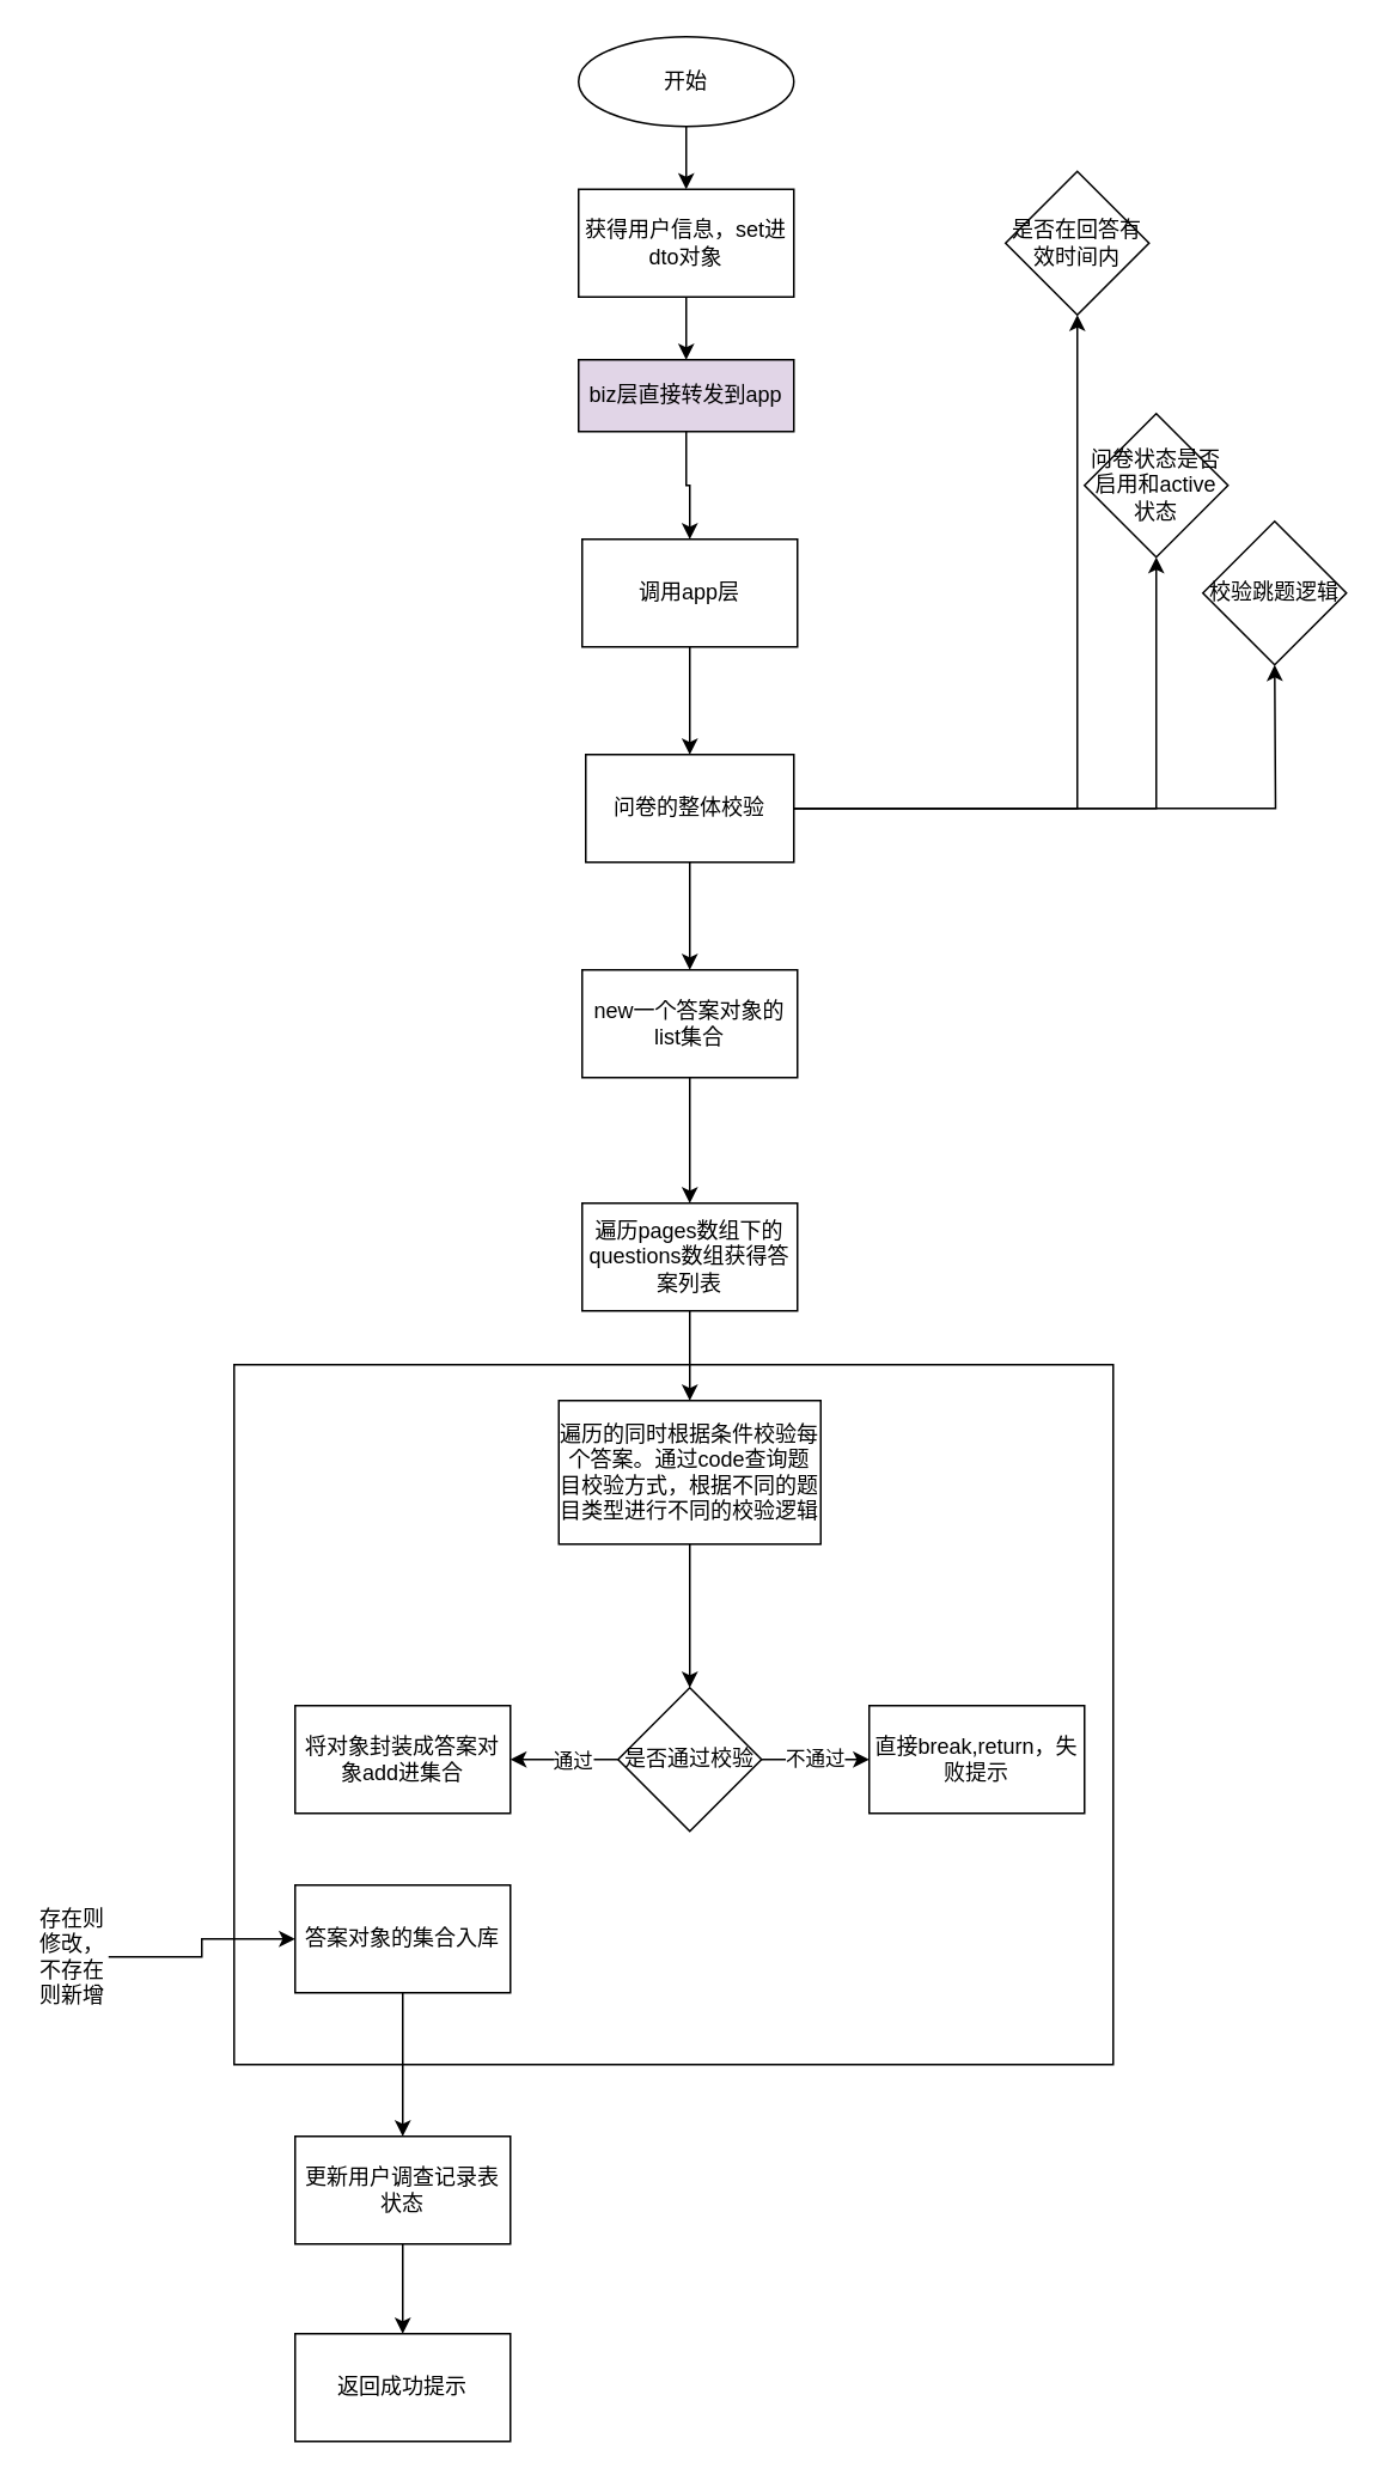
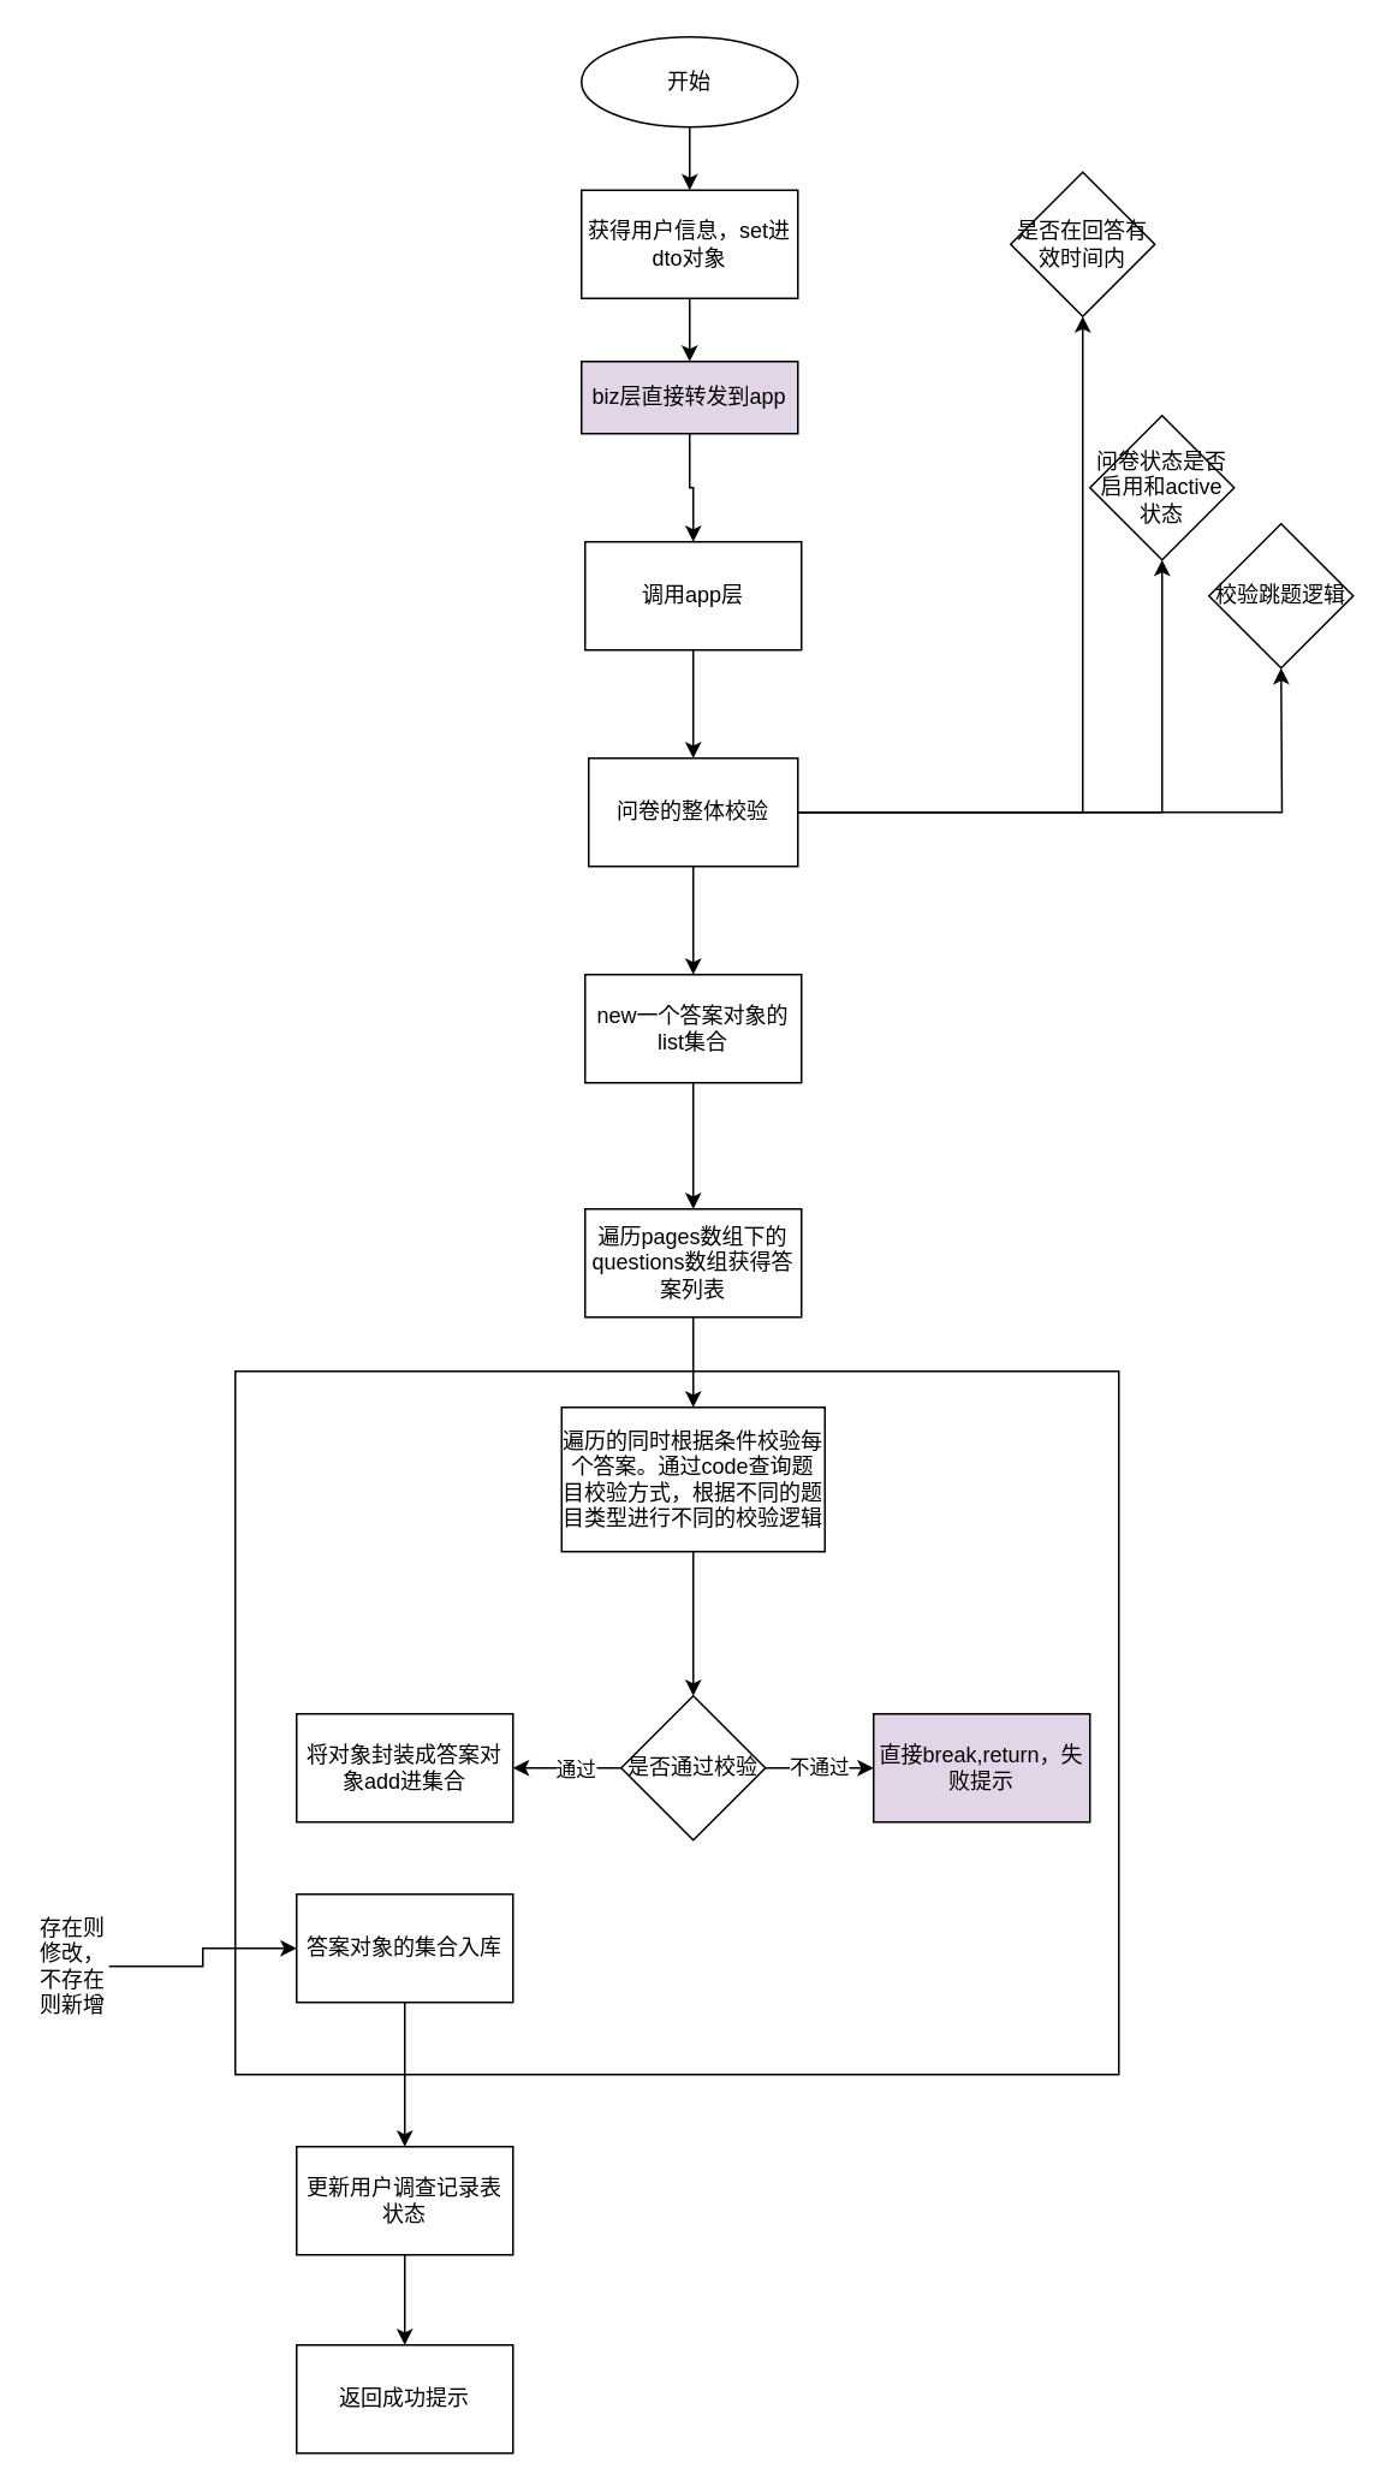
  <mxCell id="0" />
  <mxCell id="1" parent="0" />
  <mxCell id="2" value="" style="rounded=0;whiteSpace=wrap;html=1;" vertex="1" parent="1"><mxGeometry x="130" y="760" width="490" height="390" as="geometry" /></mxCell>
  <mxCell id="3" value="" style="edgeStyle=orthogonalEdgeStyle;rounded=0;orthogonalLoop=1;jettySize=auto;html=1;" edge="1" parent="1" source="4" target="35"><mxGeometry relative="1" as="geometry" /></mxCell>
  <mxCell id="4" value="开始" style="ellipse;whiteSpace=wrap;html=1;" vertex="1" parent="1"><mxGeometry x="322" y="20" width="120" height="50" as="geometry" /></mxCell>
  <mxCell id="5" value="" style="edgeStyle=orthogonalEdgeStyle;rounded=0;orthogonalLoop=1;jettySize=auto;html=1;" edge="1" parent="1" source="6" target="8"><mxGeometry relative="1" as="geometry" /></mxCell>
  <mxCell id="6" value="new一个答案对象的list集合" style="whiteSpace=wrap;html=1;" vertex="1" parent="1"><mxGeometry x="324" y="540" width="120" height="60" as="geometry" /></mxCell>
  <mxCell id="7" value="" style="edgeStyle=orthogonalEdgeStyle;rounded=0;orthogonalLoop=1;jettySize=auto;html=1;" edge="1" parent="1" source="8" target="21"><mxGeometry relative="1" as="geometry" /></mxCell>
  <mxCell id="8" value="遍历pages数组下的questions数组获得答案列表" style="whiteSpace=wrap;html=1;" vertex="1" parent="1"><mxGeometry x="324" y="670" width="120" height="60" as="geometry" /></mxCell>
  <mxCell id="9" value="" style="edgeStyle=orthogonalEdgeStyle;rounded=0;orthogonalLoop=1;jettySize=auto;html=1;" edge="1" parent="1" source="10" target="15"><mxGeometry relative="1" as="geometry" /></mxCell>
  <mxCell id="10" value="调用app层" style="whiteSpace=wrap;html=1;" vertex="1" parent="1"><mxGeometry x="324" y="300" width="120" height="60" as="geometry" /></mxCell>
  <mxCell id="11" style="edgeStyle=orthogonalEdgeStyle;rounded=0;orthogonalLoop=1;jettySize=auto;html=1;exitX=1;exitY=0.5;exitDx=0;exitDy=0;" edge="1" parent="1" source="15" target="16"><mxGeometry relative="1" as="geometry" /></mxCell>
  <mxCell id="12" value="" style="edgeStyle=orthogonalEdgeStyle;rounded=0;orthogonalLoop=1;jettySize=auto;html=1;" edge="1" parent="1" source="15" target="6"><mxGeometry relative="1" as="geometry" /></mxCell>
  <mxCell id="13" style="edgeStyle=orthogonalEdgeStyle;rounded=0;orthogonalLoop=1;jettySize=auto;html=1;entryX=0.5;entryY=1;entryDx=0;entryDy=0;" edge="1" parent="1" source="15" target="17"><mxGeometry relative="1" as="geometry" /></mxCell>
  <mxCell id="14" style="edgeStyle=orthogonalEdgeStyle;rounded=0;orthogonalLoop=1;jettySize=auto;html=1;" edge="1" parent="1" source="15"><mxGeometry relative="1" as="geometry"><mxPoint x="710" y="370" as="targetPoint" /></mxGeometry></mxCell>
  <mxCell id="15" value="问卷的整体校验" style="rounded=0;whiteSpace=wrap;html=1;" vertex="1" parent="1"><mxGeometry x="326" y="420" width="116" height="60" as="geometry" /></mxCell>
  <mxCell id="16" value="是否在回答有效时间内" style="rhombus;whiteSpace=wrap;html=1;rounded=0;" vertex="1" parent="1"><mxGeometry x="560" y="95" width="80" height="80" as="geometry" /></mxCell>
  <mxCell id="17" value="问卷状态是否启用和active状态" style="rhombus;whiteSpace=wrap;html=1;" vertex="1" parent="1"><mxGeometry x="604" y="230" width="80" height="80" as="geometry" /></mxCell>
  <mxCell id="18" style="edgeStyle=orthogonalEdgeStyle;rounded=0;orthogonalLoop=1;jettySize=auto;html=1;exitX=0.5;exitY=1;exitDx=0;exitDy=0;entryX=0.5;entryY=0;entryDx=0;entryDy=0;" edge="1" parent="1" source="19" target="10"><mxGeometry relative="1" as="geometry" /></mxCell>
  <mxCell id="19" value="biz层直接转发到app" style="rounded=0;whiteSpace=wrap;html=1;fillColor=#e1d5e7;" vertex="1" parent="1"><mxGeometry x="322" y="200" width="120" height="40" as="geometry" /></mxCell>
  <mxCell id="20" value="" style="edgeStyle=orthogonalEdgeStyle;rounded=0;orthogonalLoop=1;jettySize=auto;html=1;" edge="1" parent="1" source="21" target="25"><mxGeometry relative="1" as="geometry" /></mxCell>
  <mxCell id="21" value="遍历的同时根据条件校验每个答案。通过code查询题目校验方式，根据不同的题目类型进行不同的校验逻辑" style="whiteSpace=wrap;html=1;" vertex="1" parent="1"><mxGeometry x="311" y="780" width="146" height="80" as="geometry" /></mxCell>
  <mxCell id="22" value="" style="edgeStyle=orthogonalEdgeStyle;rounded=0;orthogonalLoop=1;jettySize=auto;html=1;" edge="1" parent="1" source="25" target="26"><mxGeometry relative="1" as="geometry" /></mxCell>
  <mxCell id="23" value="通过" style="edgeLabel;html=1;align=center;verticalAlign=middle;resizable=0;points=[];" vertex="1" connectable="0" parent="22"><mxGeometry x="-0.133" relative="1" as="geometry"><mxPoint as="offset" /></mxGeometry></mxCell>
  <mxCell id="24" value="不通过" style="edgeStyle=orthogonalEdgeStyle;rounded=0;orthogonalLoop=1;jettySize=auto;html=1;" edge="1" parent="1" source="25" target="27"><mxGeometry relative="1" as="geometry" /></mxCell>
  <mxCell id="25" value="是否通过校验" style="rhombus;whiteSpace=wrap;html=1;" vertex="1" parent="1"><mxGeometry x="344" y="940" width="80" height="80" as="geometry" /></mxCell>
  <mxCell id="26" value="将对象封装成答案对象add进集合" style="whiteSpace=wrap;html=1;" vertex="1" parent="1"><mxGeometry x="164" y="950" width="120" height="60" as="geometry" /></mxCell>
- <mxCell id="27" value="直接break,return，失败提示" style="whiteSpace=wrap;html=1;" vertex="1" parent="1"><mxGeometry x="484" y="950" width="120" height="60" as="geometry" /></mxCell>
+ <mxCell id="27" value="直接break,return，失败提示" style="whiteSpace=wrap;html=1;fillColor=#e1d5e7;" vertex="1" parent="1"><mxGeometry x="484" y="950" width="120" height="60" as="geometry" /></mxCell>
  <mxCell id="28" value="校验跳题逻辑" style="rhombus;whiteSpace=wrap;html=1;" vertex="1" parent="1"><mxGeometry x="670" y="290" width="80" height="80" as="geometry" /></mxCell>
  <mxCell id="29" value="" style="edgeStyle=orthogonalEdgeStyle;rounded=0;orthogonalLoop=1;jettySize=auto;html=1;" edge="1" parent="1" source="30" target="32"><mxGeometry relative="1" as="geometry" /></mxCell>
  <mxCell id="30" value="答案对象的集合入库" style="rounded=0;whiteSpace=wrap;html=1;" vertex="1" parent="1"><mxGeometry x="164" y="1050" width="120" height="60" as="geometry" /></mxCell>
  <mxCell id="31" value="" style="edgeStyle=orthogonalEdgeStyle;rounded=0;orthogonalLoop=1;jettySize=auto;html=1;" edge="1" parent="1" source="32" target="33"><mxGeometry relative="1" as="geometry" /></mxCell>
  <mxCell id="32" value="更新用户调查记录表状态" style="rounded=0;whiteSpace=wrap;html=1;" vertex="1" parent="1"><mxGeometry x="164" y="1190" width="120" height="60" as="geometry" /></mxCell>
  <mxCell id="33" value="返回成功提示" style="rounded=0;whiteSpace=wrap;html=1;" vertex="1" parent="1"><mxGeometry x="164" y="1300" width="120" height="60" as="geometry" /></mxCell>
  <mxCell id="34" value="" style="edgeStyle=orthogonalEdgeStyle;rounded=0;orthogonalLoop=1;jettySize=auto;html=1;" edge="1" parent="1" source="35" target="19"><mxGeometry relative="1" as="geometry" /></mxCell>
  <mxCell id="35" value="获得用户信息，set进dto对象" style="rounded=0;whiteSpace=wrap;html=1;" vertex="1" parent="1"><mxGeometry x="322" y="105" width="120" height="60" as="geometry" /></mxCell>
  <mxCell id="36" style="edgeStyle=orthogonalEdgeStyle;rounded=0;orthogonalLoop=1;jettySize=auto;html=1;" edge="1" parent="1" source="37" target="30"><mxGeometry relative="1" as="geometry" /></mxCell>
  <mxCell id="37" value="存在则修改，不存在则新增" style="text;html=1;strokeColor=none;fillColor=none;align=center;verticalAlign=middle;whiteSpace=wrap;rounded=0;" vertex="1" parent="1"><mxGeometry x="20" y="1080" width="40" height="20" as="geometry" /></mxCell>
